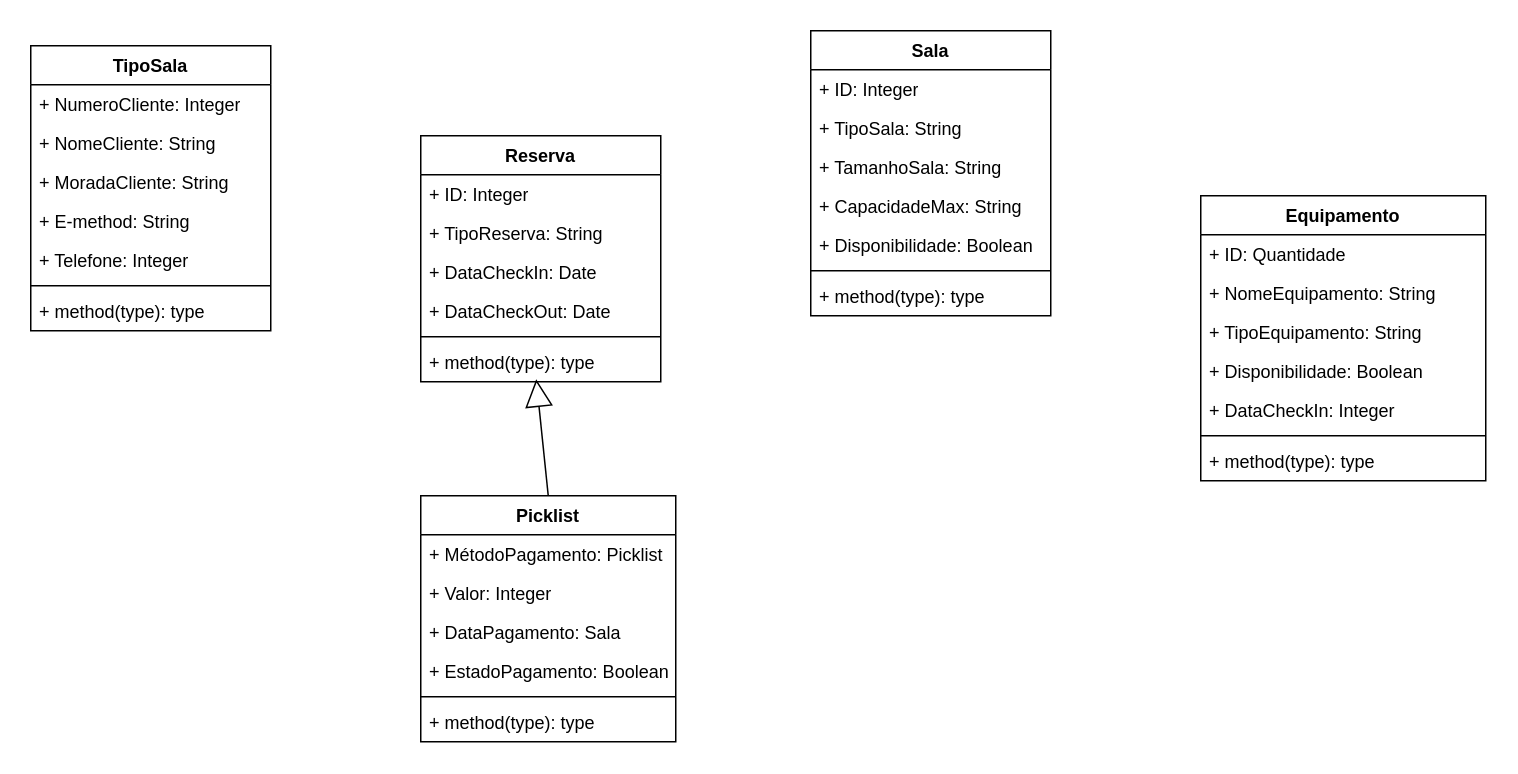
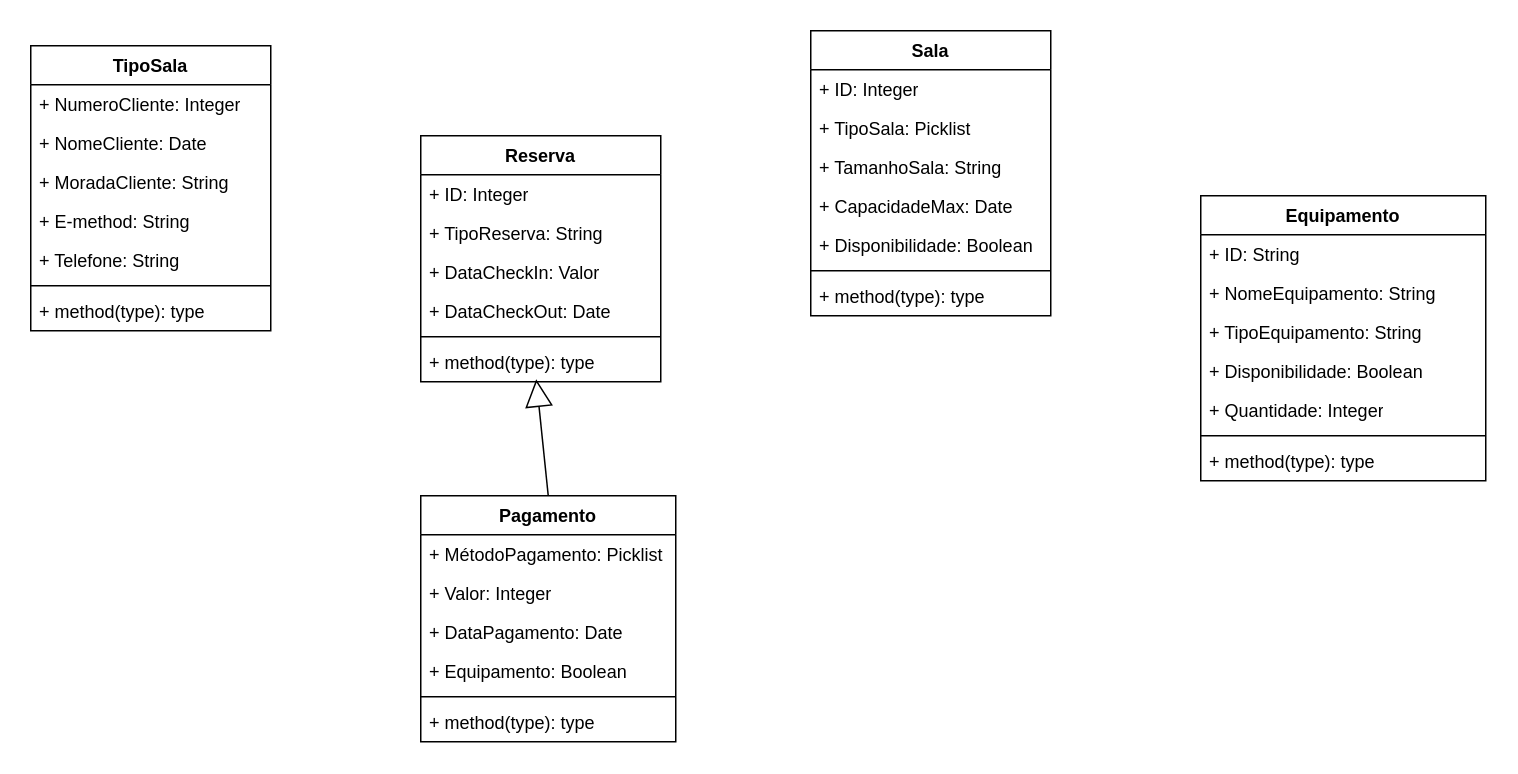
  <mxCell id="0" />
  <mxCell id="1" parent="0" />
  <mxCell id="2" value="TipoSala" style="swimlane;fontStyle=1;align=center;verticalAlign=top;childLayout=stackLayout;horizontal=1;startSize=26;horizontalStack=0;resizeParent=1;resizeParentMax=0;resizeLast=0;collapsible=1;marginBottom=0;whiteSpace=wrap;html=1;" parent="1" vertex="1"><mxGeometry x="20" y="30" width="160" height="190" as="geometry"><mxRectangle x="140" y="60" width="80" height="30" as="alternateBounds" /></mxGeometry></mxCell>
  <mxCell id="3" value="+ NumeroCliente: Integer" style="text;strokeColor=none;fillColor=none;align=left;verticalAlign=top;spacingLeft=4;spacingRight=4;overflow=hidden;rotatable=0;points=[[0,0.5],[1,0.5]];portConstraint=eastwest;whiteSpace=wrap;html=1;" parent="2" vertex="1"><mxGeometry y="26" width="160" height="26" as="geometry" /></mxCell>
- <mxCell id="4" value="+ NomeCliente: String" style="text;strokeColor=none;fillColor=none;align=left;verticalAlign=top;spacingLeft=4;spacingRight=4;overflow=hidden;rotatable=0;points=[[0,0.5],[1,0.5]];portConstraint=eastwest;whiteSpace=wrap;html=1;" parent="2" vertex="1"><mxGeometry y="52" width="160" height="26" as="geometry" /></mxCell>
+ <mxCell id="4" value="+ NomeCliente: Date" style="text;strokeColor=none;fillColor=none;align=left;verticalAlign=top;spacingLeft=4;spacingRight=4;overflow=hidden;rotatable=0;points=[[0,0.5],[1,0.5]];portConstraint=eastwest;whiteSpace=wrap;html=1;" parent="2" vertex="1"><mxGeometry y="52" width="160" height="26" as="geometry" /></mxCell>
  <mxCell id="5" value="+ MoradaCliente: String" style="text;strokeColor=none;fillColor=none;align=left;verticalAlign=top;spacingLeft=4;spacingRight=4;overflow=hidden;rotatable=0;points=[[0,0.5],[1,0.5]];portConstraint=eastwest;whiteSpace=wrap;html=1;" parent="2" vertex="1"><mxGeometry y="78" width="160" height="26" as="geometry" /></mxCell>
  <mxCell id="6" value="+ E-method: String" style="text;strokeColor=none;fillColor=none;align=left;verticalAlign=top;spacingLeft=4;spacingRight=4;overflow=hidden;rotatable=0;points=[[0,0.5],[1,0.5]];portConstraint=eastwest;whiteSpace=wrap;html=1;" parent="2" vertex="1"><mxGeometry y="104" width="160" height="26" as="geometry" /></mxCell>
- <mxCell id="7" value="+ Telefone: Integer" style="text;strokeColor=none;fillColor=none;align=left;verticalAlign=top;spacingLeft=4;spacingRight=4;overflow=hidden;rotatable=0;points=[[0,0.5],[1,0.5]];portConstraint=eastwest;whiteSpace=wrap;html=1;" parent="2" vertex="1"><mxGeometry y="130" width="160" height="26" as="geometry" /></mxCell>
+ <mxCell id="7" value="+ Telefone: String" style="text;strokeColor=none;fillColor=none;align=left;verticalAlign=top;spacingLeft=4;spacingRight=4;overflow=hidden;rotatable=0;points=[[0,0.5],[1,0.5]];portConstraint=eastwest;whiteSpace=wrap;html=1;" parent="2" vertex="1"><mxGeometry y="130" width="160" height="26" as="geometry" /></mxCell>
  <mxCell id="8" value="" style="line;strokeWidth=1;fillColor=none;align=left;verticalAlign=middle;spacingTop=-1;spacingLeft=3;spacingRight=3;rotatable=0;labelPosition=right;points=[];portConstraint=eastwest;strokeColor=inherit;" parent="2" vertex="1"><mxGeometry y="156" width="160" height="8" as="geometry" /></mxCell>
  <mxCell id="9" value="+ method(type): type" style="text;strokeColor=none;fillColor=none;align=left;verticalAlign=top;spacingLeft=4;spacingRight=4;overflow=hidden;rotatable=0;points=[[0,0.5],[1,0.5]];portConstraint=eastwest;whiteSpace=wrap;html=1;" parent="2" vertex="1"><mxGeometry y="164" width="160" height="26" as="geometry" /></mxCell>
  <mxCell id="10" value="Sala" style="swimlane;fontStyle=1;align=center;verticalAlign=top;childLayout=stackLayout;horizontal=1;startSize=26;horizontalStack=0;resizeParent=1;resizeParentMax=0;resizeLast=0;collapsible=1;marginBottom=0;whiteSpace=wrap;html=1;" parent="1" vertex="1"><mxGeometry x="540" y="20" width="160" height="190" as="geometry" /></mxCell>
  <mxCell id="11" value="+ ID: Integer" style="text;strokeColor=none;fillColor=none;align=left;verticalAlign=top;spacingLeft=4;spacingRight=4;overflow=hidden;rotatable=0;points=[[0,0.5],[1,0.5]];portConstraint=eastwest;whiteSpace=wrap;html=1;" parent="10" vertex="1"><mxGeometry y="26" width="160" height="26" as="geometry" /></mxCell>
- <mxCell id="12" value="+ TipoSala: String" style="text;strokeColor=none;fillColor=none;align=left;verticalAlign=top;spacingLeft=4;spacingRight=4;overflow=hidden;rotatable=0;points=[[0,0.5],[1,0.5]];portConstraint=eastwest;whiteSpace=wrap;html=1;" parent="10" vertex="1"><mxGeometry y="52" width="160" height="26" as="geometry" /></mxCell>
+ <mxCell id="12" value="+ TipoSala: Picklist" style="text;strokeColor=none;fillColor=none;align=left;verticalAlign=top;spacingLeft=4;spacingRight=4;overflow=hidden;rotatable=0;points=[[0,0.5],[1,0.5]];portConstraint=eastwest;whiteSpace=wrap;html=1;" parent="10" vertex="1"><mxGeometry y="52" width="160" height="26" as="geometry" /></mxCell>
  <mxCell id="13" value="+ TamanhoSala: String" style="text;strokeColor=none;fillColor=none;align=left;verticalAlign=top;spacingLeft=4;spacingRight=4;overflow=hidden;rotatable=0;points=[[0,0.5],[1,0.5]];portConstraint=eastwest;whiteSpace=wrap;html=1;" parent="10" vertex="1"><mxGeometry y="78" width="160" height="26" as="geometry" /></mxCell>
- <mxCell id="14" value="+ CapacidadeMax: String" style="text;strokeColor=none;fillColor=none;align=left;verticalAlign=top;spacingLeft=4;spacingRight=4;overflow=hidden;rotatable=0;points=[[0,0.5],[1,0.5]];portConstraint=eastwest;whiteSpace=wrap;html=1;" parent="10" vertex="1"><mxGeometry y="104" width="160" height="26" as="geometry" /></mxCell>
+ <mxCell id="14" value="+ CapacidadeMax: Date" style="text;strokeColor=none;fillColor=none;align=left;verticalAlign=top;spacingLeft=4;spacingRight=4;overflow=hidden;rotatable=0;points=[[0,0.5],[1,0.5]];portConstraint=eastwest;whiteSpace=wrap;html=1;" parent="10" vertex="1"><mxGeometry y="104" width="160" height="26" as="geometry" /></mxCell>
  <mxCell id="15" value="+ Disponibilidade: Boolean" style="text;strokeColor=none;fillColor=none;align=left;verticalAlign=top;spacingLeft=4;spacingRight=4;overflow=hidden;rotatable=0;points=[[0,0.5],[1,0.5]];portConstraint=eastwest;whiteSpace=wrap;html=1;" parent="10" vertex="1"><mxGeometry y="130" width="160" height="26" as="geometry" /></mxCell>
  <mxCell id="16" value="" style="line;strokeWidth=1;fillColor=none;align=left;verticalAlign=middle;spacingTop=-1;spacingLeft=3;spacingRight=3;rotatable=0;labelPosition=right;points=[];portConstraint=eastwest;strokeColor=inherit;" parent="10" vertex="1"><mxGeometry y="156" width="160" height="8" as="geometry" /></mxCell>
  <mxCell id="17" value="+ method(type): type" style="text;strokeColor=none;fillColor=none;align=left;verticalAlign=top;spacingLeft=4;spacingRight=4;overflow=hidden;rotatable=0;points=[[0,0.5],[1,0.5]];portConstraint=eastwest;whiteSpace=wrap;html=1;" parent="10" vertex="1"><mxGeometry y="164" width="160" height="26" as="geometry" /></mxCell>
  <mxCell id="18" value="Reserva" style="swimlane;fontStyle=1;align=center;verticalAlign=top;childLayout=stackLayout;horizontal=1;startSize=26;horizontalStack=0;resizeParent=1;resizeParentMax=0;resizeLast=0;collapsible=1;marginBottom=0;whiteSpace=wrap;html=1;" parent="1" vertex="1"><mxGeometry x="280" y="90" width="160" height="164" as="geometry" /></mxCell>
  <mxCell id="19" value="+ ID: Integer" style="text;strokeColor=none;fillColor=none;align=left;verticalAlign=top;spacingLeft=4;spacingRight=4;overflow=hidden;rotatable=0;points=[[0,0.5],[1,0.5]];portConstraint=eastwest;whiteSpace=wrap;html=1;" parent="18" vertex="1"><mxGeometry y="26" width="160" height="26" as="geometry" /></mxCell>
  <mxCell id="20" value="+ TipoReserva: String" style="text;strokeColor=none;fillColor=none;align=left;verticalAlign=top;spacingLeft=4;spacingRight=4;overflow=hidden;rotatable=0;points=[[0,0.5],[1,0.5]];portConstraint=eastwest;whiteSpace=wrap;html=1;" parent="18" vertex="1"><mxGeometry y="52" width="160" height="26" as="geometry" /></mxCell>
- <mxCell id="21" value="+ DataCheckIn: Date" style="text;strokeColor=none;fillColor=none;align=left;verticalAlign=top;spacingLeft=4;spacingRight=4;overflow=hidden;rotatable=0;points=[[0,0.5],[1,0.5]];portConstraint=eastwest;whiteSpace=wrap;html=1;" parent="18" vertex="1"><mxGeometry y="78" width="160" height="26" as="geometry" /></mxCell>
+ <mxCell id="21" value="+ DataCheckIn: Valor" style="text;strokeColor=none;fillColor=none;align=left;verticalAlign=top;spacingLeft=4;spacingRight=4;overflow=hidden;rotatable=0;points=[[0,0.5],[1,0.5]];portConstraint=eastwest;whiteSpace=wrap;html=1;" parent="18" vertex="1"><mxGeometry y="78" width="160" height="26" as="geometry" /></mxCell>
  <mxCell id="22" value="+ DataCheckOut: Date" style="text;strokeColor=none;fillColor=none;align=left;verticalAlign=top;spacingLeft=4;spacingRight=4;overflow=hidden;rotatable=0;points=[[0,0.5],[1,0.5]];portConstraint=eastwest;whiteSpace=wrap;html=1;" parent="18" vertex="1"><mxGeometry y="104" width="160" height="26" as="geometry" /></mxCell>
  <mxCell id="23" value="" style="line;strokeWidth=1;fillColor=none;align=left;verticalAlign=middle;spacingTop=-1;spacingLeft=3;spacingRight=3;rotatable=0;labelPosition=right;points=[];portConstraint=eastwest;strokeColor=inherit;" parent="18" vertex="1"><mxGeometry y="130" width="160" height="8" as="geometry" /></mxCell>
  <mxCell id="24" value="+ method(type): type" style="text;strokeColor=none;fillColor=none;align=left;verticalAlign=top;spacingLeft=4;spacingRight=4;overflow=hidden;rotatable=0;points=[[0,0.5],[1,0.5]];portConstraint=eastwest;whiteSpace=wrap;html=1;" parent="18" vertex="1"><mxGeometry y="138" width="160" height="26" as="geometry" /></mxCell>
  <mxCell id="25" value="Equipamento" style="swimlane;fontStyle=1;align=center;verticalAlign=top;childLayout=stackLayout;horizontal=1;startSize=26;horizontalStack=0;resizeParent=1;resizeParentMax=0;resizeLast=0;collapsible=1;marginBottom=0;whiteSpace=wrap;html=1;" parent="1" vertex="1"><mxGeometry x="800" y="130" width="190" height="190" as="geometry" /></mxCell>
- <mxCell id="26" value="+ ID: Quantidade" style="text;strokeColor=none;fillColor=none;align=left;verticalAlign=top;spacingLeft=4;spacingRight=4;overflow=hidden;rotatable=0;points=[[0,0.5],[1,0.5]];portConstraint=eastwest;whiteSpace=wrap;html=1;" parent="25" vertex="1"><mxGeometry y="26" width="190" height="26" as="geometry" /></mxCell>
+ <mxCell id="26" value="+ ID: String" style="text;strokeColor=none;fillColor=none;align=left;verticalAlign=top;spacingLeft=4;spacingRight=4;overflow=hidden;rotatable=0;points=[[0,0.5],[1,0.5]];portConstraint=eastwest;whiteSpace=wrap;html=1;" parent="25" vertex="1"><mxGeometry y="26" width="190" height="26" as="geometry" /></mxCell>
  <mxCell id="27" value="+ NomeEquipamento: String" style="text;strokeColor=none;fillColor=none;align=left;verticalAlign=top;spacingLeft=4;spacingRight=4;overflow=hidden;rotatable=0;points=[[0,0.5],[1,0.5]];portConstraint=eastwest;whiteSpace=wrap;html=1;" parent="25" vertex="1"><mxGeometry y="52" width="190" height="26" as="geometry" /></mxCell>
  <mxCell id="28" value="+ TipoEquipamento: String" style="text;strokeColor=none;fillColor=none;align=left;verticalAlign=top;spacingLeft=4;spacingRight=4;overflow=hidden;rotatable=0;points=[[0,0.5],[1,0.5]];portConstraint=eastwest;whiteSpace=wrap;html=1;" parent="25" vertex="1"><mxGeometry y="78" width="190" height="26" as="geometry" /></mxCell>
  <mxCell id="29" value="+ Disponibilidade: Boolean" style="text;strokeColor=none;fillColor=none;align=left;verticalAlign=top;spacingLeft=4;spacingRight=4;overflow=hidden;rotatable=0;points=[[0,0.5],[1,0.5]];portConstraint=eastwest;whiteSpace=wrap;html=1;" parent="25" vertex="1"><mxGeometry y="104" width="190" height="26" as="geometry" /></mxCell>
- <mxCell id="30" value="+ DataCheckIn: Integer" style="text;strokeColor=none;fillColor=none;align=left;verticalAlign=top;spacingLeft=4;spacingRight=4;overflow=hidden;rotatable=0;points=[[0,0.5],[1,0.5]];portConstraint=eastwest;whiteSpace=wrap;html=1;" parent="25" vertex="1"><mxGeometry y="130" width="190" height="26" as="geometry" /></mxCell>
+ <mxCell id="30" value="+ Quantidade: Integer" style="text;strokeColor=none;fillColor=none;align=left;verticalAlign=top;spacingLeft=4;spacingRight=4;overflow=hidden;rotatable=0;points=[[0,0.5],[1,0.5]];portConstraint=eastwest;whiteSpace=wrap;html=1;" parent="25" vertex="1"><mxGeometry y="130" width="190" height="26" as="geometry" /></mxCell>
  <mxCell id="31" value="" style="line;strokeWidth=1;fillColor=none;align=left;verticalAlign=middle;spacingTop=-1;spacingLeft=3;spacingRight=3;rotatable=0;labelPosition=right;points=[];portConstraint=eastwest;strokeColor=inherit;" parent="25" vertex="1"><mxGeometry y="156" width="190" height="8" as="geometry" /></mxCell>
  <mxCell id="32" value="+ method(type): type" style="text;strokeColor=none;fillColor=none;align=left;verticalAlign=top;spacingLeft=4;spacingRight=4;overflow=hidden;rotatable=0;points=[[0,0.5],[1,0.5]];portConstraint=eastwest;whiteSpace=wrap;html=1;" parent="25" vertex="1"><mxGeometry y="164" width="190" height="26" as="geometry" /></mxCell>
- <mxCell id="33" value="Picklist" style="swimlane;fontStyle=1;align=center;verticalAlign=top;childLayout=stackLayout;horizontal=1;startSize=26;horizontalStack=0;resizeParent=1;resizeParentMax=0;resizeLast=0;collapsible=1;marginBottom=0;whiteSpace=wrap;html=1;" parent="1" vertex="1"><mxGeometry x="280" y="330" width="170" height="164" as="geometry" /></mxCell>
+ <mxCell id="33" value="Pagamento" style="swimlane;fontStyle=1;align=center;verticalAlign=top;childLayout=stackLayout;horizontal=1;startSize=26;horizontalStack=0;resizeParent=1;resizeParentMax=0;resizeLast=0;collapsible=1;marginBottom=0;whiteSpace=wrap;html=1;" parent="1" vertex="1"><mxGeometry x="280" y="330" width="170" height="164" as="geometry" /></mxCell>
  <mxCell id="34" value="+ MétodoPagamento: Picklist" style="text;strokeColor=none;fillColor=none;align=left;verticalAlign=top;spacingLeft=4;spacingRight=4;overflow=hidden;rotatable=0;points=[[0,0.5],[1,0.5]];portConstraint=eastwest;whiteSpace=wrap;html=1;" parent="33" vertex="1"><mxGeometry y="26" width="170" height="26" as="geometry" /></mxCell>
  <mxCell id="35" value="+ Valor: Integer" style="text;strokeColor=none;fillColor=none;align=left;verticalAlign=top;spacingLeft=4;spacingRight=4;overflow=hidden;rotatable=0;points=[[0,0.5],[1,0.5]];portConstraint=eastwest;whiteSpace=wrap;html=1;" parent="33" vertex="1"><mxGeometry y="52" width="170" height="26" as="geometry" /></mxCell>
- <mxCell id="36" value="+ DataPagamento: Sala" style="text;strokeColor=none;fillColor=none;align=left;verticalAlign=top;spacingLeft=4;spacingRight=4;overflow=hidden;rotatable=0;points=[[0,0.5],[1,0.5]];portConstraint=eastwest;whiteSpace=wrap;html=1;" parent="33" vertex="1"><mxGeometry y="78" width="170" height="26" as="geometry" /></mxCell>
- <mxCell id="37" value="+ EstadoPagamento: Boolean" style="text;strokeColor=none;fillColor=none;align=left;verticalAlign=top;spacingLeft=4;spacingRight=4;overflow=hidden;rotatable=0;points=[[0,0.5],[1,0.5]];portConstraint=eastwest;whiteSpace=wrap;html=1;" parent="33" vertex="1"><mxGeometry y="104" width="170" height="26" as="geometry" /></mxCell>
+ <mxCell id="36" value="+ DataPagamento: Date" style="text;strokeColor=none;fillColor=none;align=left;verticalAlign=top;spacingLeft=4;spacingRight=4;overflow=hidden;rotatable=0;points=[[0,0.5],[1,0.5]];portConstraint=eastwest;whiteSpace=wrap;html=1;" parent="33" vertex="1"><mxGeometry y="78" width="170" height="26" as="geometry" /></mxCell>
+ <mxCell id="37" value="+ Equipamento: Boolean" style="text;strokeColor=none;fillColor=none;align=left;verticalAlign=top;spacingLeft=4;spacingRight=4;overflow=hidden;rotatable=0;points=[[0,0.5],[1,0.5]];portConstraint=eastwest;whiteSpace=wrap;html=1;" parent="33" vertex="1"><mxGeometry y="104" width="170" height="26" as="geometry" /></mxCell>
  <mxCell id="38" value="" style="line;strokeWidth=1;fillColor=none;align=left;verticalAlign=middle;spacingTop=-1;spacingLeft=3;spacingRight=3;rotatable=0;labelPosition=right;points=[];portConstraint=eastwest;strokeColor=inherit;" parent="33" vertex="1"><mxGeometry y="130" width="170" height="8" as="geometry" /></mxCell>
  <mxCell id="39" value="+ method(type): type" style="text;strokeColor=none;fillColor=none;align=left;verticalAlign=top;spacingLeft=4;spacingRight=4;overflow=hidden;rotatable=0;points=[[0,0.5],[1,0.5]];portConstraint=eastwest;whiteSpace=wrap;html=1;" parent="33" vertex="1"><mxGeometry y="138" width="170" height="26" as="geometry" /></mxCell>
  <mxCell id="40" value="&lt;div&gt;&lt;br&gt;&lt;/div&gt;" style="endArrow=block;endSize=16;endFill=0;html=1;rounded=0;entryX=0.481;entryY=0.936;entryDx=0;entryDy=0;entryPerimeter=0;exitX=0.5;exitY=0;exitDx=0;exitDy=0;" parent="1" source="33" target="24" edge="1"><mxGeometry width="160" relative="1" as="geometry"><mxPoint x="195" y="310" as="sourcePoint" /><mxPoint x="355" y="310" as="targetPoint" /></mxGeometry></mxCell>
